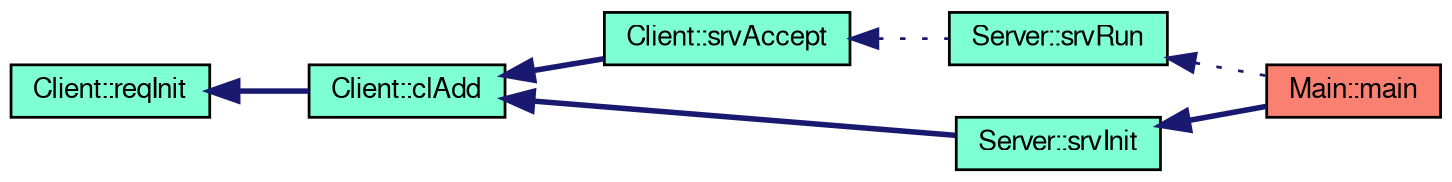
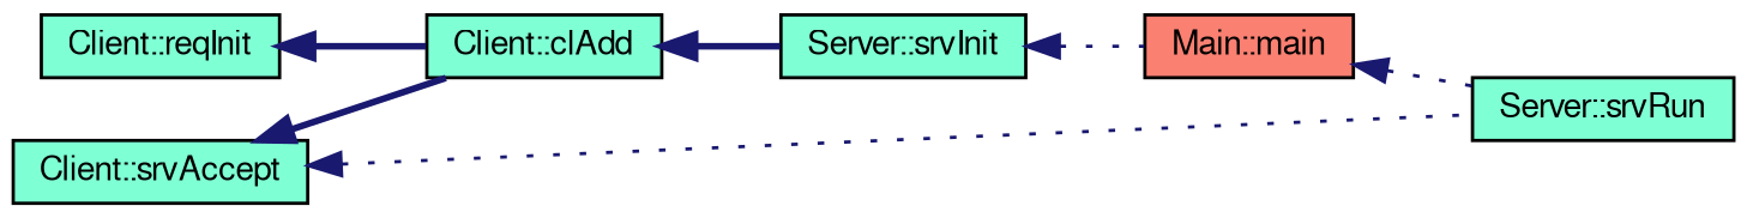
  digraph {
    rankdir=LR
    node [color=black fillcolor=aquamarine fontname=FreeSans fontsize=10 shape=record style=filled]
    edge [color=midnightblue dir=back fontname=FreeSans fontsize=10 labelfontname=FreeSans labelfontsize=10 style=bold]
    n1 [fontcolor=black height=0.2 label="Client::reqInit" width=0.4]
    n2 [height=0.2 label="Client::clAdd" width=0.4]
    n3 [height=0.2 label="Client::srvAccept" width=0.4]
    n4 [height=0.2 label="Server::srvInit" width=0.4]
    n5 [height=0.2 label="Server::srvRun" width=0.4]
    n6 [fillcolor=salmon height=0.2 label="Main::main" width=0.4]
    n1 -> n2
-   n2 -> n3
+   n3 -> n2
    n2 -> n4
    n3 -> n5 [style=dotted]
-   n4 -> n6
-   n5 -> n6 [style=dotted]
+   n4 -> n6 [style=dotted]
+   n6 -> n5 [style=dotted]
  }
